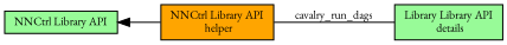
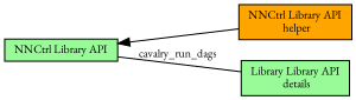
  digraph {
    fontname="EB Garamond"
    rankdir=LR
    node [color=black fillcolor=palegreen fontname="EB Garamond" fontsize=10 shape=box style=filled]
    edge [color=black fontname="EB Garamond" fontsize=10 labelfontname=Helvetica labelfontsize=10 shape=plaintext style=solid]
    n1 [height=0.2 label="NNCtrl Library API" width=0.4]
    n2 [fillcolor=orange fontcolor=black height=0.2 label="NNCtrl Library API\l helper" width=0.4]
    n3 [height=0.2 label="Library Library API\l details" width=0.4]
    n1 -> n2 [dir=back]
-   n2 -> n3 [dir=none label=cavalry_run_dags]
+   n1 -> n3 [dir=none label=cavalry_run_dags]
  }
